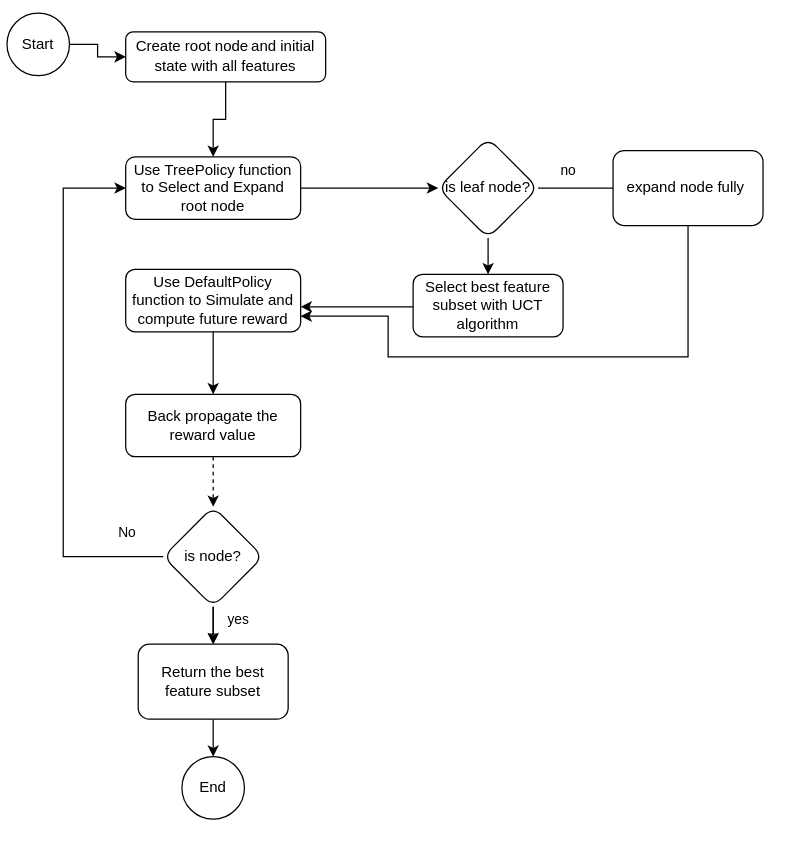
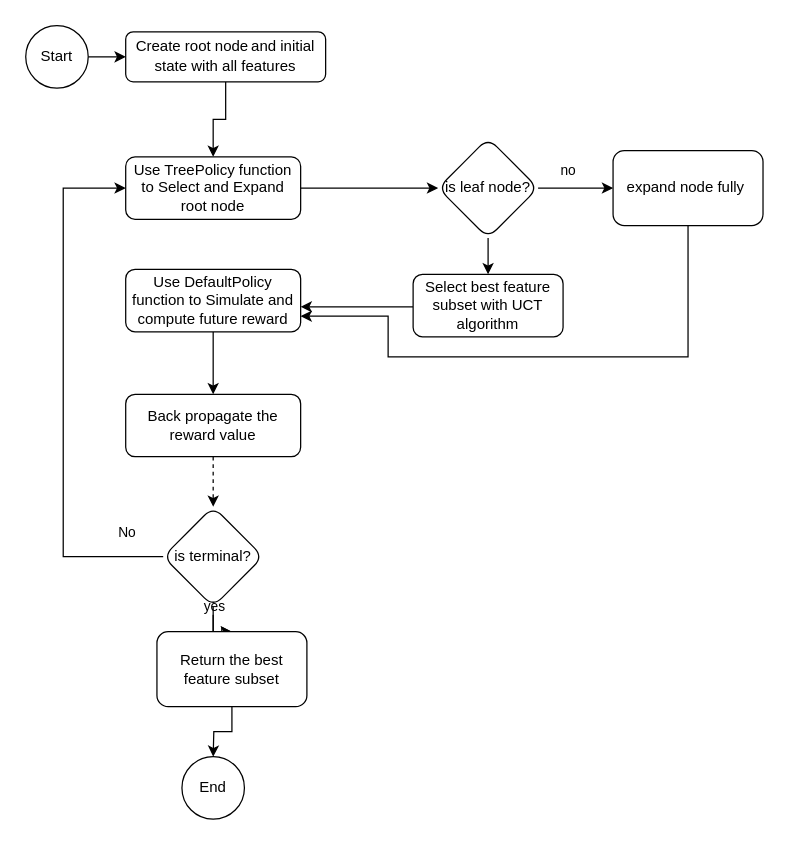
  <mxCell id="0" />
  <mxCell id="1" parent="0" />
  <mxCell id="2" value="" style="edgeStyle=orthogonalEdgeStyle;rounded=0;orthogonalLoop=1;jettySize=auto;html=1;endArrow=classic;endFill=1;" edge="1" parent="1" source="3" target="7"><mxGeometry relative="1" as="geometry" /></mxCell>
  <mxCell id="3" value="Create root node&lt;span style=&quot;font-size: 10px&quot;&gt;&lt;sub&gt;&amp;nbsp;&lt;/sub&gt;&lt;/span&gt;and initial state with all features" style="rounded=1;whiteSpace=wrap;html=1;fontSize=12;glass=0;strokeWidth=1;shadow=0;" parent="1" vertex="1"><mxGeometry x="100" y="25" width="160" height="40" as="geometry" /></mxCell>
  <mxCell id="4" value="" style="edgeStyle=orthogonalEdgeStyle;rounded=0;orthogonalLoop=1;jettySize=auto;html=1;endArrow=classic;endFill=1;" edge="1" parent="1" source="5" target="3"><mxGeometry relative="1" as="geometry" /></mxCell>
- <mxCell id="5" value="Start" style="ellipse;whiteSpace=wrap;html=1;aspect=fixed;" vertex="1" parent="1"><mxGeometry x="5" y="10" width="50" height="50" as="geometry" /></mxCell>
+ <mxCell id="5" value="Start" style="ellipse;whiteSpace=wrap;html=1;aspect=fixed;" vertex="1" parent="1"><mxGeometry x="20" y="20" width="50" height="50" as="geometry" /></mxCell>
  <mxCell id="6" value="" style="edgeStyle=orthogonalEdgeStyle;rounded=0;orthogonalLoop=1;jettySize=auto;html=1;endArrow=classic;endFill=1;" edge="1" parent="1" source="7" target="23"><mxGeometry relative="1" as="geometry" /></mxCell>
  <mxCell id="7" value="Use TreePolicy function to Select and Expand root node" style="rounded=1;whiteSpace=wrap;html=1;fontSize=12;glass=0;strokeWidth=1;shadow=0;" vertex="1" parent="1"><mxGeometry x="100" y="125" width="140" height="50" as="geometry" /></mxCell>
  <mxCell id="8" value="" style="edgeStyle=orthogonalEdgeStyle;rounded=0;orthogonalLoop=1;jettySize=auto;html=1;endArrow=classic;endFill=1;" edge="1" parent="1" source="9" target="11"><mxGeometry relative="1" as="geometry" /></mxCell>
  <mxCell id="9" value="Use DefaultPolicy function to Simulate and compute future reward" style="rounded=1;whiteSpace=wrap;html=1;fontSize=12;glass=0;strokeWidth=1;shadow=0;" vertex="1" parent="1"><mxGeometry x="100" y="215" width="140" height="50" as="geometry" /></mxCell>
  <mxCell id="10" value="" style="edgeStyle=orthogonalEdgeStyle;rounded=0;orthogonalLoop=1;jettySize=auto;html=1;endArrow=classic;endFill=1;dashed=1;" edge="1" parent="1" source="11" target="16"><mxGeometry relative="1" as="geometry" /></mxCell>
  <mxCell id="11" value="Back propagate the reward value" style="rounded=1;whiteSpace=wrap;html=1;fontSize=12;glass=0;strokeWidth=1;shadow=0;" vertex="1" parent="1"><mxGeometry x="100" y="315" width="140" height="50" as="geometry" /></mxCell>
  <mxCell id="12" value="" style="edgeStyle=orthogonalEdgeStyle;rounded=0;orthogonalLoop=1;jettySize=auto;html=1;endArrow=classic;endFill=1;entryX=0;entryY=0.5;entryDx=0;entryDy=0;" edge="1" parent="1" source="16" target="7"><mxGeometry relative="1" as="geometry"><mxPoint x="20" y="445" as="targetPoint" /><Array as="points"><mxPoint x="50" y="445" /><mxPoint x="50" y="150" /></Array></mxGeometry></mxCell>
  <mxCell id="13" value="No" style="edgeLabel;html=1;align=center;verticalAlign=middle;resizable=0;points=[];" vertex="1" connectable="0" parent="12"><mxGeometry x="-0.16" y="-3" relative="1" as="geometry"><mxPoint x="47" y="79" as="offset" /></mxGeometry></mxCell>
  <mxCell id="14" value="yes" style="edgeStyle=orthogonalEdgeStyle;rounded=0;orthogonalLoop=1;jettySize=auto;html=1;endArrow=block;endFill=0;" edge="1" parent="1" source="16" target="18"><mxGeometry x="0.2" y="20" relative="1" as="geometry"><mxPoint as="offset" /></mxGeometry></mxCell>
  <mxCell id="15" value="" style="edgeStyle=orthogonalEdgeStyle;rounded=0;orthogonalLoop=1;jettySize=auto;html=1;endArrow=classic;endFill=1;" edge="1" parent="1" source="16" target="18"><mxGeometry relative="1" as="geometry" /></mxCell>
- <mxCell id="16" value="is node?" style="rhombus;whiteSpace=wrap;html=1;rounded=1;glass=0;strokeWidth=1;shadow=0;" vertex="1" parent="1"><mxGeometry x="130" y="405" width="80" height="80" as="geometry" /></mxCell>
+ <mxCell id="16" value="is terminal?" style="rhombus;whiteSpace=wrap;html=1;rounded=1;glass=0;strokeWidth=1;shadow=0;" vertex="1" parent="1"><mxGeometry x="130" y="405" width="80" height="80" as="geometry" /></mxCell>
  <mxCell id="17" value="" style="edgeStyle=orthogonalEdgeStyle;rounded=0;orthogonalLoop=1;jettySize=auto;html=1;endArrow=classic;endFill=1;" edge="1" parent="1" source="18"><mxGeometry relative="1" as="geometry"><mxPoint x="170" y="605" as="targetPoint" /></mxGeometry></mxCell>
- <mxCell id="18" value="&lt;span&gt;Return the best feature subset&lt;/span&gt;" style="whiteSpace=wrap;html=1;rounded=1;glass=0;strokeWidth=1;shadow=0;" vertex="1" parent="1"><mxGeometry x="110" y="515" width="120" height="60" as="geometry" /></mxCell>
+ <mxCell id="18" value="&lt;span&gt;Return the best feature subset&lt;/span&gt;" style="whiteSpace=wrap;html=1;rounded=1;glass=0;strokeWidth=1;shadow=0;" vertex="1" parent="1"><mxGeometry x="125" y="505" width="120" height="60" as="geometry" /></mxCell>
  <mxCell id="19" value="End" style="ellipse;whiteSpace=wrap;html=1;aspect=fixed;" vertex="1" parent="1"><mxGeometry x="145" y="605" width="50" height="50" as="geometry" /></mxCell>
- <mxCell id="20" value="" style="edgeStyle=orthogonalEdgeStyle;rounded=0;orthogonalLoop=1;jettySize=auto;html=1;endArrow=none;endFill=1;" edge="1" parent="1" source="23" target="25"><mxGeometry relative="1" as="geometry" /></mxCell>
+ <mxCell id="20" value="" style="edgeStyle=orthogonalEdgeStyle;rounded=0;orthogonalLoop=1;jettySize=auto;html=1;endArrow=classic;endFill=1;" edge="1" parent="1" source="23" target="25"><mxGeometry relative="1" as="geometry" /></mxCell>
  <mxCell id="21" value="no" style="edgeLabel;html=1;align=center;verticalAlign=middle;resizable=0;points=[];" vertex="1" connectable="0" parent="20"><mxGeometry x="-0.233" y="3" relative="1" as="geometry"><mxPoint y="-12" as="offset" /></mxGeometry></mxCell>
  <mxCell id="22" value="" style="edgeStyle=orthogonalEdgeStyle;rounded=0;orthogonalLoop=1;jettySize=auto;html=1;endArrow=classic;endFill=1;" edge="1" parent="1" source="23" target="27"><mxGeometry relative="1" as="geometry" /></mxCell>
  <mxCell id="23" value="is leaf node?" style="rhombus;whiteSpace=wrap;html=1;rounded=1;glass=0;strokeWidth=1;shadow=0;" vertex="1" parent="1"><mxGeometry x="350" y="110" width="80" height="80" as="geometry" /></mxCell>
  <mxCell id="24" style="edgeStyle=orthogonalEdgeStyle;rounded=0;orthogonalLoop=1;jettySize=auto;html=1;entryX=1;entryY=0.75;entryDx=0;entryDy=0;endArrow=classic;endFill=1;" edge="1" parent="1" source="25" target="9"><mxGeometry relative="1" as="geometry"><Array as="points"><mxPoint x="550" y="285" /><mxPoint x="310" y="285" /><mxPoint x="310" y="253" /></Array></mxGeometry></mxCell>
  <mxCell id="25" value="expand node fully&amp;nbsp;" style="whiteSpace=wrap;html=1;rounded=1;glass=0;strokeWidth=1;shadow=0;" vertex="1" parent="1"><mxGeometry x="490" y="120" width="120" height="60" as="geometry" /></mxCell>
  <mxCell id="26" style="edgeStyle=orthogonalEdgeStyle;rounded=0;orthogonalLoop=1;jettySize=auto;html=1;endArrow=classic;endFill=1;" edge="1" parent="1" source="27"><mxGeometry relative="1" as="geometry"><mxPoint x="240" y="245" as="targetPoint" /><Array as="points"><mxPoint x="310" y="245" /><mxPoint x="310" y="245" /></Array></mxGeometry></mxCell>
  <mxCell id="27" value="Select best feature subset with UCT algorithm" style="whiteSpace=wrap;html=1;rounded=1;glass=0;strokeWidth=1;shadow=0;" vertex="1" parent="1"><mxGeometry x="330" y="219" width="120" height="50" as="geometry" /></mxCell>
